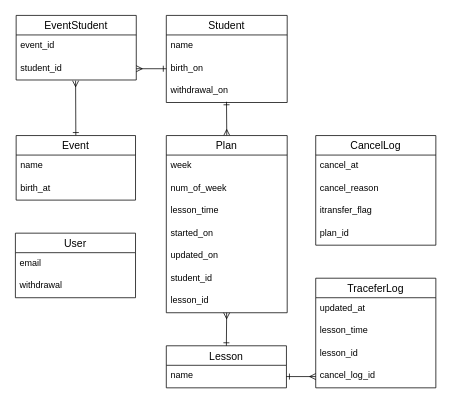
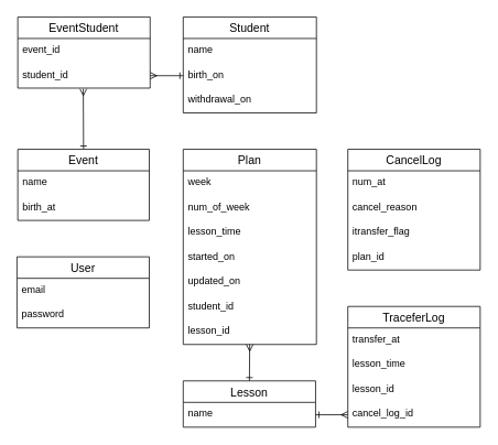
  <mxCell id="0" />
  <mxCell id="1" parent="0" />
  <mxCell id="2" value="User" style="swimlane;fontStyle=0;childLayout=stackLayout;horizontal=1;startSize=26;horizontalStack=0;resizeParent=1;resizeParentMax=0;resizeLast=0;collapsible=1;marginBottom=0;align=center;fontSize=14;" parent="1" vertex="1"><mxGeometry x="20" y="310" width="160" height="86" as="geometry" /></mxCell>
  <mxCell id="3" value="email" style="text;strokeColor=none;fillColor=none;spacingLeft=4;spacingRight=4;overflow=hidden;rotatable=0;points=[[0,0.5],[1,0.5]];portConstraint=eastwest;fontSize=12;" parent="2" vertex="1"><mxGeometry y="26" width="160" height="30" as="geometry" /></mxCell>
- <mxCell id="4" value="withdrawal" style="text;strokeColor=none;fillColor=none;spacingLeft=4;spacingRight=4;overflow=hidden;rotatable=0;points=[[0,0.5],[1,0.5]];portConstraint=eastwest;fontSize=12;" parent="2" vertex="1"><mxGeometry y="56" width="160" height="30" as="geometry" /></mxCell>
+ <mxCell id="4" value="password" style="text;strokeColor=none;fillColor=none;spacingLeft=4;spacingRight=4;overflow=hidden;rotatable=0;points=[[0,0.5],[1,0.5]];portConstraint=eastwest;fontSize=12;" parent="2" vertex="1"><mxGeometry y="56" width="160" height="30" as="geometry" /></mxCell>
  <mxCell id="5" value="Student" style="swimlane;fontStyle=0;childLayout=stackLayout;horizontal=1;startSize=26;horizontalStack=0;resizeParent=1;resizeParentMax=0;resizeLast=0;collapsible=1;marginBottom=0;align=center;fontSize=14;" parent="1" vertex="1"><mxGeometry x="221" y="20" width="161" height="116" as="geometry" /></mxCell>
  <mxCell id="6" value="name" style="text;strokeColor=none;fillColor=none;spacingLeft=4;spacingRight=4;overflow=hidden;rotatable=0;points=[[0,0.5],[1,0.5]];portConstraint=eastwest;fontSize=12;" parent="5" vertex="1"><mxGeometry y="26" width="161" height="30" as="geometry" /></mxCell>
  <mxCell id="7" value="birth_on" style="text;strokeColor=none;fillColor=none;spacingLeft=4;spacingRight=4;overflow=hidden;rotatable=0;points=[[0,0.5],[1,0.5]];portConstraint=eastwest;fontSize=12;" parent="5" vertex="1"><mxGeometry y="56" width="161" height="30" as="geometry" /></mxCell>
  <mxCell id="8" value="withdrawal_on" style="text;strokeColor=none;fillColor=none;spacingLeft=4;spacingRight=4;overflow=hidden;rotatable=0;points=[[0,0.5],[1,0.5]];portConstraint=eastwest;fontSize=12;" parent="5" vertex="1"><mxGeometry y="86" width="161" height="30" as="geometry" /></mxCell>
- <mxCell id="9" style="edgeStyle=none;html=1;startArrow=ERmany;startFill=0;endArrow=ERone;endFill=0;exitX=0.5;exitY=0;exitDx=0;exitDy=0;entryX=0.498;entryY=0.967;entryDx=0;entryDy=0;entryPerimeter=0;" parent="1" source="10" target="8" edge="1"><mxGeometry relative="1" as="geometry"><mxPoint x="302" y="140" as="targetPoint" /><mxPoint x="444" y="140" as="sourcePoint" /></mxGeometry></mxCell>
  <mxCell id="10" value="Plan" style="swimlane;fontStyle=0;childLayout=stackLayout;horizontal=1;startSize=26;horizontalStack=0;resizeParent=1;resizeParentMax=0;resizeLast=0;collapsible=1;marginBottom=0;align=center;fontSize=14;" parent="1" vertex="1"><mxGeometry x="221" y="180" width="161" height="236" as="geometry" /></mxCell>
  <mxCell id="11" value="week" style="text;strokeColor=none;fillColor=none;spacingLeft=4;spacingRight=4;overflow=hidden;rotatable=0;points=[[0,0.5],[1,0.5]];portConstraint=eastwest;fontSize=12;" parent="10" vertex="1"><mxGeometry y="26" width="161" height="30" as="geometry" /></mxCell>
  <mxCell id="12" value="num_of_week" style="text;strokeColor=none;fillColor=none;spacingLeft=4;spacingRight=4;overflow=hidden;rotatable=0;points=[[0,0.5],[1,0.5]];portConstraint=eastwest;fontSize=12;" parent="10" vertex="1"><mxGeometry y="56" width="161" height="30" as="geometry" /></mxCell>
  <mxCell id="13" value="lesson_time" style="text;strokeColor=none;fillColor=none;spacingLeft=4;spacingRight=4;overflow=hidden;rotatable=0;points=[[0,0.5],[1,0.5]];portConstraint=eastwest;fontSize=12;" parent="10" vertex="1"><mxGeometry y="86" width="161" height="30" as="geometry" /></mxCell>
  <mxCell id="14" value="started_on" style="text;strokeColor=none;fillColor=none;spacingLeft=4;spacingRight=4;overflow=hidden;rotatable=0;points=[[0,0.5],[1,0.5]];portConstraint=eastwest;fontSize=12;" parent="10" vertex="1"><mxGeometry y="116" width="161" height="30" as="geometry" /></mxCell>
  <mxCell id="15" value="updated_on&#10;" style="text;strokeColor=none;fillColor=none;spacingLeft=4;spacingRight=4;overflow=hidden;rotatable=0;points=[[0,0.5],[1,0.5]];portConstraint=eastwest;fontSize=12;" parent="10" vertex="1"><mxGeometry y="146" width="161" height="30" as="geometry" /></mxCell>
  <mxCell id="16" value="student_id" style="text;strokeColor=none;fillColor=none;spacingLeft=4;spacingRight=4;overflow=hidden;rotatable=0;points=[[0,0.5],[1,0.5]];portConstraint=eastwest;fontSize=12;" parent="10" vertex="1"><mxGeometry y="176" width="161" height="30" as="geometry" /></mxCell>
  <mxCell id="17" value="lesson_id" style="text;strokeColor=none;fillColor=none;spacingLeft=4;spacingRight=4;overflow=hidden;rotatable=0;points=[[0,0.5],[1,0.5]];portConstraint=eastwest;fontSize=12;" parent="10" vertex="1"><mxGeometry y="206" width="161" height="30" as="geometry" /></mxCell>
  <mxCell id="18" value="CancelLog" style="swimlane;fontStyle=0;childLayout=stackLayout;horizontal=1;startSize=26;horizontalStack=0;resizeParent=1;resizeParentMax=0;resizeLast=0;collapsible=1;marginBottom=0;align=center;fontSize=14;" parent="1" vertex="1"><mxGeometry x="420" y="180" width="160" height="146" as="geometry" /></mxCell>
- <mxCell id="19" value="cancel_at" style="text;strokeColor=none;fillColor=none;spacingLeft=4;spacingRight=4;overflow=hidden;rotatable=0;points=[[0,0.5],[1,0.5]];portConstraint=eastwest;fontSize=12;" parent="18" vertex="1"><mxGeometry y="26" width="160" height="30" as="geometry" /></mxCell>
+ <mxCell id="19" value="num_at" style="text;strokeColor=none;fillColor=none;spacingLeft=4;spacingRight=4;overflow=hidden;rotatable=0;points=[[0,0.5],[1,0.5]];portConstraint=eastwest;fontSize=12;" parent="18" vertex="1"><mxGeometry y="26" width="160" height="30" as="geometry" /></mxCell>
  <mxCell id="20" value="cancel_reason" style="text;strokeColor=none;fillColor=none;spacingLeft=4;spacingRight=4;overflow=hidden;rotatable=0;points=[[0,0.5],[1,0.5]];portConstraint=eastwest;fontSize=12;" parent="18" vertex="1"><mxGeometry y="56" width="160" height="30" as="geometry" /></mxCell>
  <mxCell id="21" value="itransfer_flag" style="text;strokeColor=none;fillColor=none;spacingLeft=4;spacingRight=4;overflow=hidden;rotatable=0;points=[[0,0.5],[1,0.5]];portConstraint=eastwest;fontSize=12;" parent="18" vertex="1"><mxGeometry y="86" width="160" height="30" as="geometry" /></mxCell>
  <mxCell id="22" value="plan_id" style="text;strokeColor=none;fillColor=none;spacingLeft=4;spacingRight=4;overflow=hidden;rotatable=0;points=[[0,0.5],[1,0.5]];portConstraint=eastwest;fontSize=12;" parent="18" vertex="1"><mxGeometry y="116" width="160" height="30" as="geometry" /></mxCell>
  <mxCell id="23" style="edgeStyle=none;html=1;exitX=0.5;exitY=0;exitDx=0;exitDy=0;endArrow=ERmany;endFill=0;entryX=0.495;entryY=1.033;entryDx=0;entryDy=0;entryPerimeter=0;startArrow=ERone;startFill=0;" parent="1" source="24" target="29" edge="1"><mxGeometry relative="1" as="geometry"><mxPoint x="101" y="110" as="targetPoint" /></mxGeometry></mxCell>
  <mxCell id="24" value="Event" style="swimlane;fontStyle=0;childLayout=stackLayout;horizontal=1;startSize=26;horizontalStack=0;resizeParent=1;resizeParentMax=0;resizeLast=0;collapsible=1;marginBottom=0;align=center;fontSize=14;" parent="1" vertex="1"><mxGeometry x="21" y="180" width="159" height="86" as="geometry" /></mxCell>
  <mxCell id="25" value="name" style="text;strokeColor=none;fillColor=none;spacingLeft=4;spacingRight=4;overflow=hidden;rotatable=0;points=[[0,0.5],[1,0.5]];portConstraint=eastwest;fontSize=12;" parent="24" vertex="1"><mxGeometry y="26" width="159" height="30" as="geometry" /></mxCell>
  <mxCell id="26" value="birth_at" style="text;strokeColor=none;fillColor=none;spacingLeft=4;spacingRight=4;overflow=hidden;rotatable=0;points=[[0,0.5],[1,0.5]];portConstraint=eastwest;fontSize=12;" parent="24" vertex="1"><mxGeometry y="56" width="159" height="30" as="geometry" /></mxCell>
  <mxCell id="27" value="EventStudent" style="swimlane;fontStyle=0;childLayout=stackLayout;horizontal=1;startSize=26;horizontalStack=0;resizeParent=1;resizeParentMax=0;resizeLast=0;collapsible=1;marginBottom=0;align=center;fontSize=14;" parent="1" vertex="1"><mxGeometry x="21" y="20" width="160" height="86" as="geometry" /></mxCell>
  <mxCell id="28" value="event_id" style="text;strokeColor=none;fillColor=none;spacingLeft=4;spacingRight=4;overflow=hidden;rotatable=0;points=[[0,0.5],[1,0.5]];portConstraint=eastwest;fontSize=12;" parent="27" vertex="1"><mxGeometry y="26" width="160" height="30" as="geometry" /></mxCell>
  <mxCell id="29" value="student_id" style="text;strokeColor=none;fillColor=none;spacingLeft=4;spacingRight=4;overflow=hidden;rotatable=0;points=[[0,0.5],[1,0.5]];portConstraint=eastwest;fontSize=12;" parent="27" vertex="1"><mxGeometry y="56" width="160" height="30" as="geometry" /></mxCell>
  <mxCell id="30" style="edgeStyle=orthogonalEdgeStyle;html=1;exitX=0;exitY=0.5;exitDx=0;exitDy=0;startArrow=ERone;startFill=0;endArrow=ERmany;endFill=0;" parent="1" source="7" target="29" edge="1"><mxGeometry relative="1" as="geometry" /></mxCell>
  <mxCell id="31" value="TraceferLog" style="swimlane;fontStyle=0;childLayout=stackLayout;horizontal=1;startSize=26;horizontalStack=0;resizeParent=1;resizeParentMax=0;resizeLast=0;collapsible=1;marginBottom=0;align=center;fontSize=14;" parent="1" vertex="1"><mxGeometry x="420" y="370" width="160" height="146" as="geometry" /></mxCell>
- <mxCell id="32" value="updated_at" style="text;strokeColor=none;fillColor=none;spacingLeft=4;spacingRight=4;overflow=hidden;rotatable=0;points=[[0,0.5],[1,0.5]];portConstraint=eastwest;fontSize=12;" parent="31" vertex="1"><mxGeometry y="26" width="160" height="30" as="geometry" /></mxCell>
+ <mxCell id="32" value="transfer_at" style="text;strokeColor=none;fillColor=none;spacingLeft=4;spacingRight=4;overflow=hidden;rotatable=0;points=[[0,0.5],[1,0.5]];portConstraint=eastwest;fontSize=12;" parent="31" vertex="1"><mxGeometry y="26" width="160" height="30" as="geometry" /></mxCell>
  <mxCell id="33" value="lesson_time" style="text;strokeColor=none;fillColor=none;spacingLeft=4;spacingRight=4;overflow=hidden;rotatable=0;points=[[0,0.5],[1,0.5]];portConstraint=eastwest;fontSize=12;" parent="31" vertex="1"><mxGeometry y="56" width="160" height="30" as="geometry" /></mxCell>
  <mxCell id="34" value="lesson_id" style="text;strokeColor=none;fillColor=none;spacingLeft=4;spacingRight=4;overflow=hidden;rotatable=0;points=[[0,0.5],[1,0.5]];portConstraint=eastwest;fontSize=12;" parent="31" vertex="1"><mxGeometry y="86" width="160" height="30" as="geometry" /></mxCell>
  <mxCell id="35" value="cancel_log_id" style="text;strokeColor=none;fillColor=none;spacingLeft=4;spacingRight=4;overflow=hidden;rotatable=0;points=[[0,0.5],[1,0.5]];portConstraint=eastwest;fontSize=12;" parent="31" vertex="1"><mxGeometry y="116" width="160" height="30" as="geometry" /></mxCell>
  <mxCell id="36" value="Lesson" style="swimlane;fontStyle=0;childLayout=stackLayout;horizontal=1;startSize=26;horizontalStack=0;resizeParent=1;resizeParentMax=0;resizeLast=0;collapsible=1;marginBottom=0;align=center;fontSize=14;" vertex="1" parent="1"><mxGeometry x="221" y="460" width="160" height="56" as="geometry" /></mxCell>
  <mxCell id="37" value="name" style="text;strokeColor=none;fillColor=none;spacingLeft=4;spacingRight=4;overflow=hidden;rotatable=0;points=[[0,0.5],[1,0.5]];portConstraint=eastwest;fontSize=12;" vertex="1" parent="36"><mxGeometry y="26" width="160" height="30" as="geometry" /></mxCell>
  <mxCell id="38" style="edgeStyle=none;html=1;exitX=0;exitY=0.5;exitDx=0;exitDy=0;endArrow=ERone;endFill=0;startArrow=ERmany;startFill=0;entryX=1;entryY=0.5;entryDx=0;entryDy=0;" edge="1" parent="1" source="35" target="37"><mxGeometry relative="1" as="geometry"><mxPoint x="410.134" y="544" as="targetPoint" /><mxPoint x="410" y="588" as="sourcePoint" /></mxGeometry></mxCell>
  <mxCell id="39" style="edgeStyle=none;html=1;endArrow=ERone;endFill=0;startArrow=ERmany;startFill=0;" edge="1" parent="1" source="17"><mxGeometry relative="1" as="geometry"><mxPoint x="301" y="460" as="targetPoint" /><mxPoint x="297" y="420" as="sourcePoint" /></mxGeometry></mxCell>
